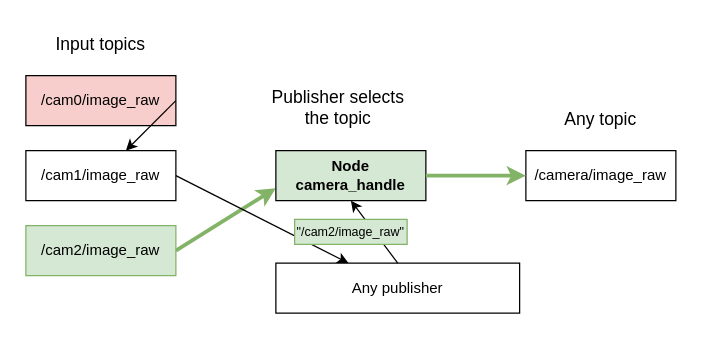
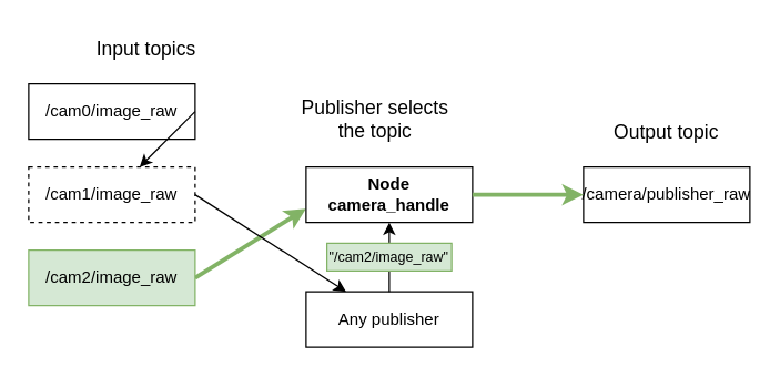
  <mxCell id="0" />
  <mxCell id="1" parent="0" />
  <mxCell id="2" value="" style="endArrow=classic;html=1;rounded=0;entryX=0;entryY=0.75;entryDx=0;entryDy=0;strokeWidth=3;strokeColor=#82b366;fillColor=#d5e8d4;" edge="1" parent="1" target="3"><mxGeometry width="50" height="50" relative="1" as="geometry"><mxPoint x="140" y="200" as="sourcePoint" /><mxPoint x="190" y="150" as="targetPoint" /></mxGeometry></mxCell>
- <mxCell id="3" value="&lt;b&gt;Node&lt;br&gt;camera_handle&lt;/b&gt;" style="rounded=0;whiteSpace=wrap;html=1;fillColor=#d5e8d4;" vertex="1" parent="1"><mxGeometry x="220" y="120" width="120" height="40" as="geometry" /></mxCell>
- <mxCell id="4" value="/cam0/image_raw" style="rounded=0;whiteSpace=wrap;html=1;fillColor=#f8cecc;" vertex="1" parent="1"><mxGeometry x="20" y="60" width="120" height="40" as="geometry" /></mxCell>
- <mxCell id="5" value="/cam1/image_raw" style="rounded=0;whiteSpace=wrap;html=1;" vertex="1" parent="1"><mxGeometry x="20" y="120" width="120" height="40" as="geometry" /></mxCell>
+ <mxCell id="3" value="&lt;b&gt;Node&lt;br&gt;camera_handle&lt;/b&gt;" style="rounded=0;whiteSpace=wrap;html=1;" vertex="1" parent="1"><mxGeometry x="220" y="120" width="120" height="40" as="geometry" /></mxCell>
+ <mxCell id="4" value="/cam0/image_raw" style="rounded=0;whiteSpace=wrap;html=1;" vertex="1" parent="1"><mxGeometry x="20" y="60" width="120" height="40" as="geometry" /></mxCell>
+ <mxCell id="5" value="/cam1/image_raw" style="rounded=0;whiteSpace=wrap;html=1;dashed=1;" vertex="1" parent="1"><mxGeometry x="20" y="120" width="120" height="40" as="geometry" /></mxCell>
  <mxCell id="6" value="/cam2/image_raw" style="rounded=0;whiteSpace=wrap;html=1;fillColor=#d5e8d4;strokeColor=#82b366;" vertex="1" parent="1"><mxGeometry x="20" y="180" width="120" height="40" as="geometry" /></mxCell>
  <mxCell id="7" value="" style="endArrow=classic;html=1;rounded=0;exitX=1;exitY=0.5;exitDx=0;exitDy=0;" edge="1" parent="1" source="5" target="9"><mxGeometry width="50" height="50" relative="1" as="geometry"><mxPoint x="230" y="250" as="sourcePoint" /><mxPoint x="280" y="200" as="targetPoint" /></mxGeometry></mxCell>
  <mxCell id="8" value="" style="endArrow=classic;html=1;rounded=0;exitX=1;exitY=0.5;exitDx=0;exitDy=0;" edge="1" parent="1" source="4" target="5"><mxGeometry width="50" height="50" relative="1" as="geometry"><mxPoint x="220" y="290" as="sourcePoint" /><mxPoint x="270" y="240" as="targetPoint" /></mxGeometry></mxCell>
- <mxCell id="9" value="Any publisher" style="rounded=0;whiteSpace=wrap;html=1;" vertex="1" parent="1"><mxGeometry x="220" y="210" width="195" height="40" as="geometry" /></mxCell>
+ <mxCell id="9" value="Any publisher" style="rounded=0;whiteSpace=wrap;html=1;" vertex="1" parent="1"><mxGeometry x="220" y="210" width="120" height="40" as="geometry" /></mxCell>
  <mxCell id="10" value="" style="endArrow=classic;html=1;rounded=0;exitX=0.5;exitY=0;exitDx=0;exitDy=0;" edge="1" parent="1" source="9"><mxGeometry width="50" height="50" relative="1" as="geometry"><mxPoint x="230" y="210" as="sourcePoint" /><mxPoint x="280" y="160" as="targetPoint" /></mxGeometry></mxCell>
- <mxCell id="11" value="/camera/image_raw" style="rounded=0;whiteSpace=wrap;html=1;" vertex="1" parent="1"><mxGeometry x="420" y="120" width="120" height="40" as="geometry" /></mxCell>
+ <mxCell id="11" value="/camera/publisher_raw" style="rounded=0;whiteSpace=wrap;html=1;" vertex="1" parent="1"><mxGeometry x="420" y="120" width="120" height="40" as="geometry" /></mxCell>
  <mxCell id="12" value="" style="endArrow=classic;html=1;rounded=0;exitX=1;exitY=0.5;exitDx=0;exitDy=0;strokeWidth=3;strokeColor=#82b366;fillColor=#d5e8d4;" edge="1" parent="1" source="3"><mxGeometry width="50" height="50" relative="1" as="geometry"><mxPoint x="370" y="190" as="sourcePoint" /><mxPoint x="420" y="140" as="targetPoint" /></mxGeometry></mxCell>
  <mxCell id="13" value="&quot;/cam2/image_raw&quot;" style="rounded=0;whiteSpace=wrap;html=1;fontSize=10;fillColor=#d5e8d4;strokeColor=#82b366;" vertex="1" parent="1"><mxGeometry x="235" y="175" width="90" height="20" as="geometry" /></mxCell>
- <mxCell id="14" value="Input topics" style="text;html=1;strokeColor=none;fillColor=none;align=center;verticalAlign=middle;whiteSpace=wrap;rounded=0;fontSize=14;" vertex="1" parent="1"><mxGeometry x="35" y="20" width="90" height="30" as="geometry" /></mxCell>
- <mxCell id="15" value="Any topic" style="text;html=1;strokeColor=none;fillColor=none;align=center;verticalAlign=middle;whiteSpace=wrap;rounded=0;fontSize=14;" vertex="1" parent="1"><mxGeometry x="435" y="80" width="90" height="30" as="geometry" /></mxCell>
+ <mxCell id="14" value="Input topics" style="text;html=1;strokeColor=none;fillColor=none;align=center;verticalAlign=middle;whiteSpace=wrap;rounded=0;fontSize=14;" vertex="1" parent="1"><mxGeometry x="60" y="20" width="90" height="30" as="geometry" /></mxCell>
+ <mxCell id="15" value="Output topic" style="text;html=1;strokeColor=none;fillColor=none;align=center;verticalAlign=middle;whiteSpace=wrap;rounded=0;fontSize=14;" vertex="1" parent="1"><mxGeometry x="435" y="80" width="90" height="30" as="geometry" /></mxCell>
  <mxCell id="16" value="Publisher selects the topic" style="text;html=1;strokeColor=none;fillColor=none;align=center;verticalAlign=middle;whiteSpace=wrap;rounded=0;fontSize=14;" vertex="1" parent="1"><mxGeometry x="210" y="70" width="120" height="30" as="geometry" /></mxCell>
